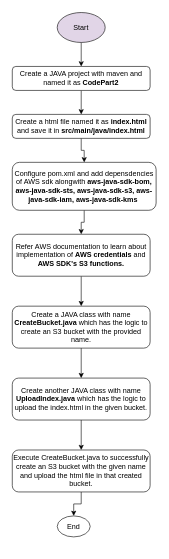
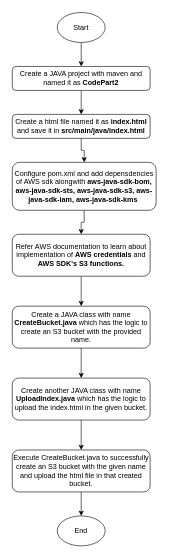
  <mxCell id="0" />
  <mxCell id="1" parent="0" />
  <mxCell id="2" value="" style="edgeStyle=orthogonalEdgeStyle;rounded=0;orthogonalLoop=1;jettySize=auto;html=1;" edge="1" parent="1" source="3" target="7"><mxGeometry relative="1" as="geometry" /></mxCell>
  <mxCell id="3" value="Create a JAVA project with maven and named it as &lt;b&gt;CodePart2&lt;/b&gt;" style="rounded=1;whiteSpace=wrap;html=1;fontSize=12;glass=0;strokeWidth=1;shadow=0;" parent="1" vertex="1"><mxGeometry x="20" y="110" width="230" height="40" as="geometry" /></mxCell>
  <mxCell id="4" value="" style="edgeStyle=orthogonalEdgeStyle;rounded=0;orthogonalLoop=1;jettySize=auto;html=1;" edge="1" parent="1" source="5" target="3"><mxGeometry relative="1" as="geometry" /></mxCell>
- <mxCell id="5" value="Start" style="ellipse;whiteSpace=wrap;html=1;fillColor=#e1d5e7;" vertex="1" parent="1"><mxGeometry x="95" y="20" width="80" height="50" as="geometry" /></mxCell>
+ <mxCell id="5" value="Start" style="ellipse;whiteSpace=wrap;html=1;" vertex="1" parent="1"><mxGeometry x="95" y="20" width="80" height="50" as="geometry" /></mxCell>
  <mxCell id="6" value="" style="edgeStyle=orthogonalEdgeStyle;rounded=0;orthogonalLoop=1;jettySize=auto;html=1;" edge="1" parent="1" source="7" target="9"><mxGeometry relative="1" as="geometry" /></mxCell>
  <mxCell id="7" value="Create a html file named it as &lt;b&gt;index.html &lt;/b&gt;and save it in&amp;nbsp;&lt;b&gt;src/main/java/index.html&lt;/b&gt;" style="rounded=1;whiteSpace=wrap;html=1;fontSize=12;glass=0;strokeWidth=1;shadow=0;" vertex="1" parent="1"><mxGeometry x="20" y="190" width="230" height="40" as="geometry" /></mxCell>
  <mxCell id="8" value="" style="edgeStyle=orthogonalEdgeStyle;rounded=0;orthogonalLoop=1;jettySize=auto;html=1;" edge="1" parent="1" source="9" target="11"><mxGeometry relative="1" as="geometry" /></mxCell>
  <mxCell id="9" value="Configure pom.xml and add depensdencies of AWS sdk alongwith &lt;b&gt;aws-java-sdk-bom, aws-java-sdk-sts, aws-java-sdk-s3, aws-java-sdk-iam, aws-java-sdk-kms&lt;span style=&quot;background-color: initial;&quot;&gt;&amp;nbsp;&lt;/span&gt;&lt;/b&gt;" style="rounded=1;whiteSpace=wrap;html=1;fontSize=12;glass=0;strokeWidth=1;shadow=0;" vertex="1" parent="1"><mxGeometry x="20" y="270" width="240" height="80" as="geometry" /></mxCell>
  <mxCell id="10" value="" style="edgeStyle=orthogonalEdgeStyle;rounded=0;orthogonalLoop=1;jettySize=auto;html=1;" edge="1" parent="1" source="11" target="13"><mxGeometry relative="1" as="geometry" /></mxCell>
  <mxCell id="11" value="Refer AWS documentation to learn about implementation of &lt;b&gt;AWS credentials&lt;/b&gt; and &lt;b&gt;AWS SDK's S3 functions.&lt;/b&gt;" style="rounded=1;whiteSpace=wrap;html=1;fontSize=12;glass=0;strokeWidth=1;shadow=0;" vertex="1" parent="1"><mxGeometry x="20" y="390" width="230" height="70" as="geometry" /></mxCell>
  <mxCell id="12" value="" style="edgeStyle=orthogonalEdgeStyle;rounded=0;orthogonalLoop=1;jettySize=auto;html=1;" edge="1" parent="1" source="13" target="15"><mxGeometry relative="1" as="geometry" /></mxCell>
  <mxCell id="13" value="Create a JAVA class with name &lt;b&gt;CreateBucket.java&lt;/b&gt; which has the logic to create an S3 bucket with the provided name." style="rounded=1;whiteSpace=wrap;html=1;fontSize=12;glass=0;strokeWidth=1;shadow=0;" vertex="1" parent="1"><mxGeometry x="20" y="510" width="230" height="70" as="geometry" /></mxCell>
  <mxCell id="14" value="" style="edgeStyle=orthogonalEdgeStyle;rounded=0;orthogonalLoop=1;jettySize=auto;html=1;" edge="1" parent="1" source="15" target="17"><mxGeometry relative="1" as="geometry" /></mxCell>
  <mxCell id="15" value="Create another JAVA class with name &lt;b&gt;UploadIndex.java&lt;/b&gt; which has the logic to upload the index.html in the given bucket." style="rounded=1;whiteSpace=wrap;html=1;fontSize=12;glass=0;strokeWidth=1;shadow=0;" vertex="1" parent="1"><mxGeometry x="20" y="630" width="230" height="70" as="geometry" /></mxCell>
  <mxCell id="16" value="" style="edgeStyle=orthogonalEdgeStyle;rounded=0;orthogonalLoop=1;jettySize=auto;html=1;" edge="1" parent="1" source="17" target="18"><mxGeometry relative="1" as="geometry" /></mxCell>
  <mxCell id="17" value="Execute CreateBucket.java to successfully create an S3 bucket with the given name and upload the html file in that created bucket." style="rounded=1;whiteSpace=wrap;html=1;fontSize=12;glass=0;strokeWidth=1;shadow=0;" vertex="1" parent="1"><mxGeometry x="20" y="750" width="230" height="70" as="geometry" /></mxCell>
- <mxCell id="18" value="End" style="ellipse;whiteSpace=wrap;html=1;" vertex="1" parent="1"><mxGeometry x="95" y="860" width="55" height="35" as="geometry" /></mxCell>
+ <mxCell id="18" value="End" style="ellipse;whiteSpace=wrap;html=1;" vertex="1" parent="1"><mxGeometry x="95" y="860" width="80" height="50" as="geometry" /></mxCell>
